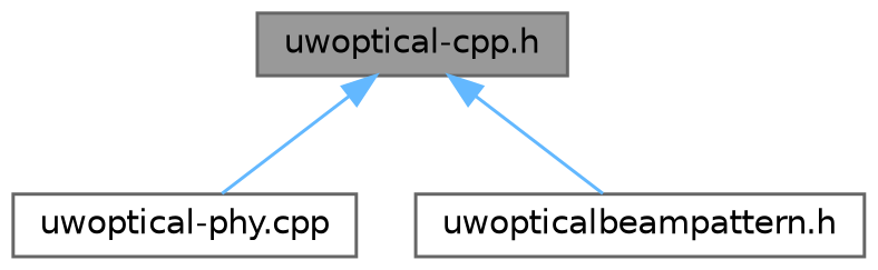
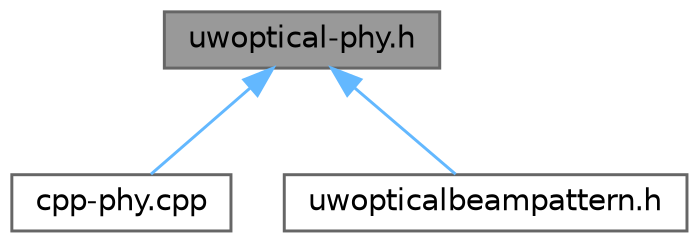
  digraph {
    node [color=grey40 fillcolor=white fontname=Helvetica fontsize=10 shape=box style=filled]
    edge [color=steelblue1 dir=back fontname=Helvetica fontsize=10 labelfontname=Helvetica labelfontsize=10 style=solid]
-   n1 [color=gray40 fillcolor=grey60 fontcolor=black height=0.2 label="uwoptical-cpp.h" width=0.4]
-   n2 [height=0.2 label="uwoptical-phy.cpp" width=0.4]
+   n1 [color=gray40 fillcolor=grey60 fontcolor=black height=0.2 label="uwoptical-phy.h" width=0.4]
+   n2 [height=0.2 label="cpp-phy.cpp" width=0.4]
    n3 [height=0.2 label="uwopticalbeampattern.h" width=0.4]
    n1 -> n2
    n1 -> n3
  }
